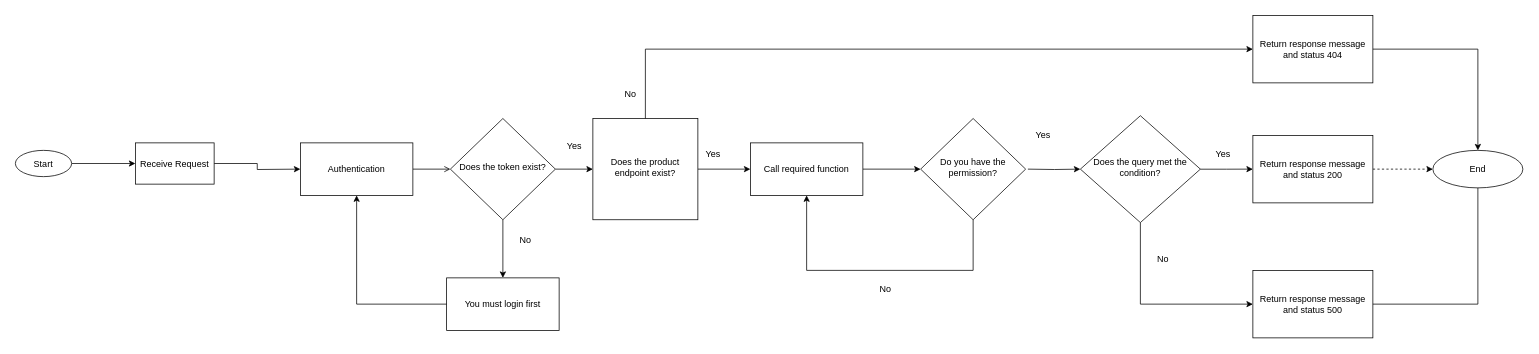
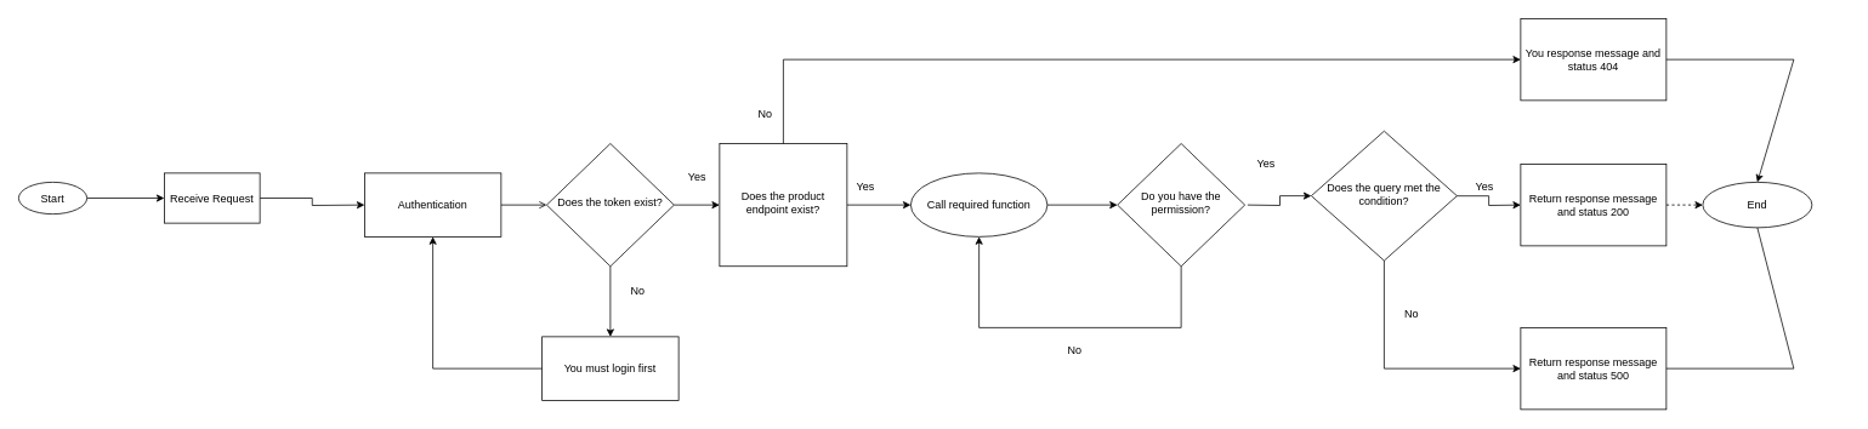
  <mxCell id="0" />
  <mxCell id="1" parent="0" />
  <mxCell id="2" value="" style="edgeStyle=orthogonalEdgeStyle;rounded=0;orthogonalLoop=1;jettySize=auto;html=1;" parent="1" source="3" target="10" edge="1"><mxGeometry relative="1" as="geometry" /></mxCell>
  <mxCell id="3" value="Does the product&lt;br&gt;endpoint exist?" style="whiteSpace=wrap;html=1;shadow=0;fontFamily=Helvetica;fontSize=12;align=center;strokeWidth=1;spacing=6;spacingTop=-4;rounded=0;" parent="1" vertex="1"><mxGeometry x="790" y="157.5" width="140" height="135" as="geometry" /></mxCell>
  <mxCell id="4" value="" style="edgeStyle=orthogonalEdgeStyle;rounded=0;orthogonalLoop=1;jettySize=auto;html=1;" parent="1" source="5" target="7" edge="1"><mxGeometry relative="1" as="geometry" /></mxCell>
  <mxCell id="5" value="Start" style="ellipse;whiteSpace=wrap;html=1;" parent="1" vertex="1"><mxGeometry x="20" y="200" width="75" height="35" as="geometry" /></mxCell>
  <mxCell id="6" value="" style="edgeStyle=orthogonalEdgeStyle;rounded=0;orthogonalLoop=1;jettySize=auto;html=1;" parent="1" source="7" edge="1"><mxGeometry relative="1" as="geometry"><mxPoint y="225" as="targetPoint" x="400" /></mxGeometry></mxCell>
  <mxCell id="7" value="Receive Request" style="rounded=0;whiteSpace=wrap;html=1;" parent="1" vertex="1"><mxGeometry x="180" y="190" width="105" height="55" as="geometry" /></mxCell>
  <mxCell id="8" value="" style="edgeStyle=orthogonalEdgeStyle;rounded=0;orthogonalLoop=1;jettySize=auto;html=1;entryX=0;entryY=0.5;entryDx=0;entryDy=0;" parent="1" target="16" edge="1"><mxGeometry relative="1" as="geometry"><mxPoint x="1420" y="225" as="targetPoint" /><mxPoint x="1370" y="225" as="sourcePoint" /></mxGeometry></mxCell>
  <mxCell id="9" value="" style="edgeStyle=orthogonalEdgeStyle;rounded=0;orthogonalLoop=1;jettySize=auto;html=1;" edge="1" parent="1" source="10" target="35"><mxGeometry relative="1" as="geometry" /></mxCell>
- <mxCell id="10" value="Call required function" style="rounded=0;whiteSpace=wrap;html=1;" parent="1" vertex="1"><mxGeometry x="1000" y="190" width="150" height="70" as="geometry" /></mxCell>
- <mxCell id="11" value="Return response message and status 404" style="whiteSpace=wrap;html=1;rounded=0;" parent="1" vertex="1"><mxGeometry x="1670" y="20" width="160" height="90" as="geometry" /></mxCell>
+ <mxCell id="10" value="Call required function" style="ellipse;whiteSpace=wrap;html=1;" parent="1" vertex="1"><mxGeometry x="1000" y="190" width="150" height="70" as="geometry" /></mxCell>
+ <mxCell id="11" value="You response message and status 404" style="whiteSpace=wrap;html=1;rounded=0;" parent="1" vertex="1"><mxGeometry x="1670" y="20" width="160" height="90" as="geometry" /></mxCell>
  <mxCell id="12" value="" style="endArrow=classic;html=1;rounded=0;entryX=0;entryY=0.5;entryDx=0;entryDy=0;exitX=0.5;exitY=0;exitDx=0;exitDy=0;" parent="1" source="3" target="11" edge="1"><mxGeometry width="50" height="50" relative="1" as="geometry"><mxPoint x="660" y="190" as="sourcePoint" /><mxPoint x="830" y="75" as="targetPoint" /><Array as="points"><mxPoint x="860" y="65" /></Array></mxGeometry></mxCell>
- <mxCell id="13" value="End" style="ellipse;whiteSpace=wrap;html=1;" parent="1" vertex="1"><mxGeometry x="1910" y="200" width="120" height="50" as="geometry" /></mxCell>
+ <mxCell id="13" value="End" style="ellipse;whiteSpace=wrap;html=1;" parent="1" vertex="1"><mxGeometry x="1870" y="200" width="120" height="50" as="geometry" /></mxCell>
  <mxCell id="14" value="" style="endArrow=classic;html=1;rounded=0;entryX=0.5;entryY=0;entryDx=0;entryDy=0;exitX=1;exitY=0.5;exitDx=0;exitDy=0;" parent="1" source="11" target="13" edge="1"><mxGeometry width="50" height="50" relative="1" as="geometry"><mxPoint x="1310" y="85" as="sourcePoint" /><mxPoint x="1490" y="-40" as="targetPoint" /><Array as="points"><mxPoint x="1970" y="65" /></Array></mxGeometry></mxCell>
  <mxCell id="15" value="" style="edgeStyle=orthogonalEdgeStyle;rounded=0;orthogonalLoop=1;jettySize=auto;html=1;" parent="1" source="16" edge="1"><mxGeometry relative="1" as="geometry"><mxPoint x="1670" y="225" as="targetPoint" /></mxGeometry></mxCell>
- <mxCell id="16" value="Does the query met the condition?" style="rhombus;whiteSpace=wrap;html=1;shadow=0;fontFamily=Helvetica;fontSize=12;align=center;strokeWidth=1;spacing=6;spacingTop=-4;" parent="1" vertex="1"><mxGeometry x="1440" y="153.75" width="160" height="142.5" as="geometry" /></mxCell>
+ <mxCell id="16" value="Does the query met the condition?" style="rhombus;whiteSpace=wrap;html=1;shadow=0;fontFamily=Helvetica;fontSize=12;align=center;strokeWidth=1;spacing=6;spacingTop=-4;" parent="1" vertex="1"><mxGeometry x="1440" y="143.75" width="160" height="142.5" as="geometry" /></mxCell>
  <mxCell id="17" value="" style="edgeStyle=orthogonalEdgeStyle;rounded=0;orthogonalLoop=1;jettySize=auto;html=1;dashed=1;" parent="1" source="18" target="13" edge="1"><mxGeometry relative="1" as="geometry" /></mxCell>
  <mxCell id="18" value="Return response message and status 200" style="whiteSpace=wrap;html=1;rounded=0;" parent="1" vertex="1"><mxGeometry x="1670" y="180" width="160" height="90" as="geometry" /></mxCell>
  <mxCell id="19" value="Return response message and status 500" style="whiteSpace=wrap;html=1;rounded=0;" parent="1" vertex="1"><mxGeometry x="1670" y="360" width="160" height="90" as="geometry" /></mxCell>
  <mxCell id="20" value="" style="endArrow=classic;html=1;rounded=0;exitX=0.5;exitY=1;exitDx=0;exitDy=0;entryX=0;entryY=0.5;entryDx=0;entryDy=0;" parent="1" source="16" target="19" edge="1"><mxGeometry width="50" height="50" relative="1" as="geometry"><mxPoint x="1500" y="450" as="sourcePoint" /><mxPoint x="1550" y="400" as="targetPoint" /><Array as="points"><mxPoint x="1520" y="405" /></Array></mxGeometry></mxCell>
  <mxCell id="21" value="" style="endArrow=none;html=1;rounded=0;entryX=0.5;entryY=1;entryDx=0;entryDy=0;exitX=1;exitY=0.5;exitDx=0;exitDy=0;" parent="1" source="19" target="13" edge="1"><mxGeometry width="50" height="50" relative="1" as="geometry"><mxPoint x="1500" y="450" as="sourcePoint" /><mxPoint x="1550" y="400" as="targetPoint" /><Array as="points"><mxPoint x="1970" y="405" /></Array></mxGeometry></mxCell>
  <mxCell id="22" value="Yes" style="text;html=1;align=center;verticalAlign=middle;resizable=0;points=[];autosize=1;strokeColor=none;fillColor=none;" parent="1" vertex="1"><mxGeometry x="930" y="190" width="40" height="30" as="geometry" /></mxCell>
  <mxCell id="23" value="Yes" style="text;html=1;align=center;verticalAlign=middle;resizable=0;points=[];autosize=1;strokeColor=none;fillColor=none;" parent="1" vertex="1"><mxGeometry x="1610" y="190" width="40" height="30" as="geometry" /></mxCell>
  <mxCell id="24" value="No" style="text;html=1;align=center;verticalAlign=middle;resizable=0;points=[];autosize=1;strokeColor=none;fillColor=none;" parent="1" vertex="1"><mxGeometry x="820" y="110" width="40" height="30" as="geometry" /></mxCell>
  <mxCell id="25" value="No" style="text;html=1;align=center;verticalAlign=middle;resizable=0;points=[];autosize=1;strokeColor=none;fillColor=none;" parent="1" vertex="1"><mxGeometry x="1530" y="330" width="40" height="30" as="geometry" /></mxCell>
  <mxCell id="26" value="" style="edgeStyle=orthogonalEdgeStyle;rounded=0;orthogonalLoop=1;jettySize=auto;html=1;endArrow=open;" edge="1" parent="1" source="27" target="30"><mxGeometry relative="1" as="geometry" /></mxCell>
  <mxCell id="27" value="Authentication" style="rounded=0;whiteSpace=wrap;html=1;" vertex="1" parent="1"><mxGeometry y="190" width="150" height="70" as="geometry" x="400" /></mxCell>
  <mxCell id="28" value="" style="edgeStyle=orthogonalEdgeStyle;rounded=0;orthogonalLoop=1;jettySize=auto;html=1;" edge="1" parent="1" source="30" target="31"><mxGeometry relative="1" as="geometry" /></mxCell>
  <mxCell id="29" value="" style="edgeStyle=orthogonalEdgeStyle;rounded=0;orthogonalLoop=1;jettySize=auto;html=1;" edge="1" parent="1" source="30" target="3"><mxGeometry relative="1" as="geometry" /></mxCell>
  <mxCell id="30" value="Does the token exist?" style="rhombus;whiteSpace=wrap;html=1;shadow=0;fontFamily=Helvetica;fontSize=12;align=center;strokeWidth=1;spacing=6;spacingTop=-4;" vertex="1" parent="1"><mxGeometry x="600" y="157.5" width="140" height="135" as="geometry" /></mxCell>
  <mxCell id="31" value="You must login first" style="rounded=0;whiteSpace=wrap;html=1;" vertex="1" parent="1"><mxGeometry x="595" y="370" width="150" height="70" as="geometry" /></mxCell>
  <mxCell id="32" value="" style="endArrow=classic;html=1;rounded=0;entryX=0.5;entryY=1;entryDx=0;entryDy=0;exitX=0;exitY=0.5;exitDx=0;exitDy=0;" edge="1" parent="1" source="31" target="27"><mxGeometry width="50" height="50" relative="1" as="geometry"><mxPoint x="460" y="346.25" as="sourcePoint" /><mxPoint x="510" y="296.25" as="targetPoint" /><Array as="points"><mxPoint x="475" y="405" /></Array></mxGeometry></mxCell>
  <mxCell id="33" value="No" style="text;html=1;align=center;verticalAlign=middle;resizable=0;points=[];autosize=1;strokeColor=none;fillColor=none;" vertex="1" parent="1"><mxGeometry x="680" y="305" width="40" height="30" as="geometry" /></mxCell>
  <mxCell id="34" value="Yes" style="text;html=1;align=center;verticalAlign=middle;resizable=0;points=[];autosize=1;strokeColor=none;fillColor=none;" vertex="1" parent="1"><mxGeometry x="745" y="180" width="40" height="30" as="geometry" /></mxCell>
  <mxCell id="35" value="Do you have the permission?" style="rhombus;whiteSpace=wrap;html=1;shadow=0;fontFamily=Helvetica;fontSize=12;align=center;strokeWidth=1;spacing=6;spacingTop=-4;" vertex="1" parent="1"><mxGeometry x="1227" y="157.5" width="140" height="135" as="geometry" /></mxCell>
  <mxCell id="36" value="" style="endArrow=classic;html=1;rounded=0;entryX=0.5;entryY=1;entryDx=0;entryDy=0;entryPerimeter=0;exitX=0.5;exitY=1;exitDx=0;exitDy=0;" edge="1" parent="1" source="35" target="10"><mxGeometry width="50" height="50" relative="1" as="geometry"><mxPoint x="1020" y="440" as="sourcePoint" /><mxPoint x="1070" y="290" as="targetPoint" /><Array as="points"><mxPoint x="1297" y="360" /><mxPoint x="1075" y="360" /></Array></mxGeometry></mxCell>
  <mxCell id="37" value="Yes" style="text;html=1;align=center;verticalAlign=middle;resizable=0;points=[];autosize=1;strokeColor=none;fillColor=none;" vertex="1" parent="1"><mxGeometry x="1370" y="165" width="40" height="30" as="geometry" /></mxCell>
  <mxCell id="38" value="No" style="text;html=1;align=center;verticalAlign=middle;resizable=0;points=[];autosize=1;strokeColor=none;fillColor=none;" vertex="1" parent="1"><mxGeometry x="1160" y="370" width="40" height="30" as="geometry" /></mxCell>
